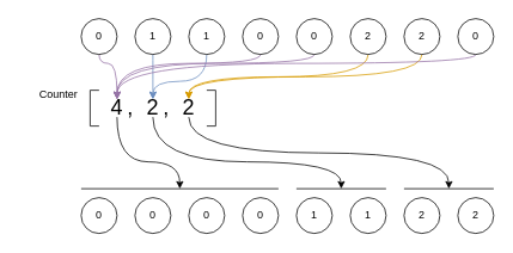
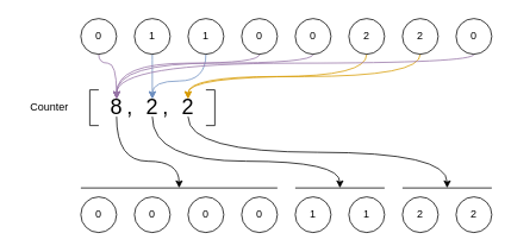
  <mxCell id="0" />
  <mxCell id="1" parent="0" />
- <mxCell id="2" value="Counter" style="text;html=1;strokeColor=none;fillColor=none;align=center;verticalAlign=middle;whiteSpace=wrap;rounded=0;" vertex="1" parent="1"><mxGeometry x="30" y="95" width="70" height="20" as="geometry" /></mxCell>
+ <mxCell id="2" value="Counter" style="text;html=1;strokeColor=none;fillColor=none;align=center;verticalAlign=middle;whiteSpace=wrap;rounded=0;" vertex="1" parent="1"><mxGeometry y="110" width="70" height="20" as="geometry" x="20" /></mxCell>
  <mxCell id="3" style="edgeStyle=orthogonalEdgeStyle;rounded=0;orthogonalLoop=1;jettySize=auto;html=1;exitX=0.5;exitY=1;exitDx=0;exitDy=0;entryX=0.5;entryY=0;entryDx=0;entryDy=0;curved=1;fillColor=#e1d5e7;strokeColor=#9673a6;" edge="1" parent="1" source="4" target="21"><mxGeometry relative="1" as="geometry"><Array as="points"><mxPoint x="110" y="70" /><mxPoint x="130" y="70" /></Array></mxGeometry></mxCell>
  <mxCell id="4" value="0" style="ellipse;whiteSpace=wrap;html=1;aspect=fixed;" vertex="1" parent="1"><mxGeometry x="90" width="40" height="40" as="geometry" y="20" /></mxCell>
  <mxCell id="5" style="edgeStyle=orthogonalEdgeStyle;rounded=0;orthogonalLoop=1;jettySize=auto;html=1;exitX=0.5;exitY=1;exitDx=0;exitDy=0;curved=1;fillColor=#dae8fc;strokeColor=#6c8ebf;" edge="1" parent="1" source="6" target="23"><mxGeometry relative="1" as="geometry"><Array as="points"><mxPoint x="170" y="70" /><mxPoint x="170" y="70" /></Array></mxGeometry></mxCell>
  <mxCell id="6" value="1" style="ellipse;whiteSpace=wrap;html=1;aspect=fixed;" vertex="1" parent="1"><mxGeometry x="150" width="40" height="40" as="geometry" y="20" /></mxCell>
  <mxCell id="7" style="edgeStyle=orthogonalEdgeStyle;rounded=0;orthogonalLoop=1;jettySize=auto;html=1;exitX=0.5;exitY=1;exitDx=0;exitDy=0;curved=1;fillColor=#dae8fc;strokeColor=#6c8ebf;" edge="1" parent="1" source="8" target="23"><mxGeometry relative="1" as="geometry"><Array as="points"><mxPoint x="230" y="90" /><mxPoint x="170" y="90" /></Array></mxGeometry></mxCell>
  <mxCell id="8" value="1" style="ellipse;whiteSpace=wrap;html=1;aspect=fixed;" vertex="1" parent="1"><mxGeometry x="210" width="40" height="40" as="geometry" y="20" /></mxCell>
  <mxCell id="9" style="edgeStyle=orthogonalEdgeStyle;rounded=0;orthogonalLoop=1;jettySize=auto;html=1;exitX=0.5;exitY=1;exitDx=0;exitDy=0;curved=1;fillColor=#e1d5e7;strokeColor=#9673a6;" edge="1" parent="1" source="10" target="21"><mxGeometry relative="1" as="geometry"><Array as="points"><mxPoint x="290" y="70" /><mxPoint x="130" y="70" /></Array></mxGeometry></mxCell>
  <mxCell id="10" value="0" style="ellipse;whiteSpace=wrap;html=1;aspect=fixed;" vertex="1" parent="1"><mxGeometry x="270" width="40" height="40" as="geometry" y="20" /></mxCell>
  <mxCell id="11" style="edgeStyle=orthogonalEdgeStyle;rounded=0;orthogonalLoop=1;jettySize=auto;html=1;exitX=0.5;exitY=1;exitDx=0;exitDy=0;curved=1;fillColor=#e1d5e7;strokeColor=#9673a6;" edge="1" parent="1" source="12" target="21"><mxGeometry relative="1" as="geometry"><Array as="points"><mxPoint x="350" y="70" /><mxPoint x="130" y="70" /></Array></mxGeometry></mxCell>
  <mxCell id="12" value="0" style="ellipse;whiteSpace=wrap;html=1;aspect=fixed;" vertex="1" parent="1"><mxGeometry x="330" width="40" height="40" as="geometry" y="20" /></mxCell>
  <mxCell id="13" style="edgeStyle=orthogonalEdgeStyle;rounded=0;orthogonalLoop=1;jettySize=auto;html=1;exitX=0.5;exitY=1;exitDx=0;exitDy=0;curved=1;fillColor=#ffe6cc;strokeColor=#d79b00;" edge="1" parent="1" source="14" target="25"><mxGeometry relative="1" as="geometry" /></mxCell>
  <mxCell id="14" value="2" style="ellipse;whiteSpace=wrap;html=1;aspect=fixed;" vertex="1" parent="1"><mxGeometry x="390" width="40" height="40" as="geometry" y="20" /></mxCell>
  <mxCell id="15" style="edgeStyle=orthogonalEdgeStyle;rounded=0;orthogonalLoop=1;jettySize=auto;html=1;exitX=0.5;exitY=1;exitDx=0;exitDy=0;curved=1;fillColor=#ffe6cc;strokeColor=#d79b00;" edge="1" parent="1" source="16" target="25"><mxGeometry relative="1" as="geometry" /></mxCell>
  <mxCell id="16" value="2" style="ellipse;whiteSpace=wrap;html=1;aspect=fixed;" vertex="1" parent="1"><mxGeometry x="450" width="40" height="40" as="geometry" y="20" /></mxCell>
  <mxCell id="17" style="edgeStyle=orthogonalEdgeStyle;rounded=0;orthogonalLoop=1;jettySize=auto;html=1;exitX=0.5;exitY=1;exitDx=0;exitDy=0;curved=1;fillColor=#e1d5e7;strokeColor=#9673a6;" edge="1" parent="1" source="18" target="21"><mxGeometry relative="1" as="geometry"><Array as="points"><mxPoint x="530" y="70" /><mxPoint x="130" y="70" /></Array></mxGeometry></mxCell>
  <mxCell id="18" value="0" style="ellipse;whiteSpace=wrap;html=1;aspect=fixed;" vertex="1" parent="1"><mxGeometry x="510" width="40" height="40" as="geometry" y="20" /></mxCell>
  <mxCell id="19" value="" style="endArrow=none;html=1;rounded=0;" edge="1" parent="1"><mxGeometry width="50" height="50" relative="1" as="geometry"><mxPoint x="110" y="140" as="sourcePoint" /><mxPoint x="110" y="100" as="targetPoint" /><Array as="points"><mxPoint x="100" y="140" /><mxPoint x="100" y="100" /></Array></mxGeometry></mxCell>
  <mxCell id="20" style="edgeStyle=orthogonalEdgeStyle;rounded=0;orthogonalLoop=1;jettySize=auto;html=1;exitX=0.5;exitY=1;exitDx=0;exitDy=0;curved=1;" edge="1" parent="1" source="21"><mxGeometry relative="1" as="geometry"><mxPoint x="200" y="210" as="targetPoint" /><Array as="points"><mxPoint x="130" y="180" /><mxPoint x="200" y="180" /></Array></mxGeometry></mxCell>
- <mxCell id="21" value="4" style="text;html=1;strokeColor=none;fillColor=none;align=center;verticalAlign=middle;whiteSpace=wrap;rounded=0;fontSize=24;" vertex="1" parent="1"><mxGeometry x="120" y="110" width="20" height="20" as="geometry" /></mxCell>
+ <mxCell id="21" value="8" style="text;html=1;strokeColor=none;fillColor=none;align=center;verticalAlign=middle;whiteSpace=wrap;rounded=0;fontSize=24;" vertex="1" parent="1"><mxGeometry x="120" y="110" width="20" height="20" as="geometry" /></mxCell>
  <mxCell id="22" style="edgeStyle=orthogonalEdgeStyle;rounded=0;orthogonalLoop=1;jettySize=auto;html=1;exitX=0.5;exitY=1;exitDx=0;exitDy=0;curved=1;" edge="1" parent="1" source="23"><mxGeometry relative="1" as="geometry"><mxPoint x="380" y="210" as="targetPoint" /><Array as="points"><mxPoint x="170" y="180" /><mxPoint x="380" y="180" /></Array></mxGeometry></mxCell>
  <mxCell id="23" value="2" style="text;html=1;strokeColor=none;fillColor=none;align=center;verticalAlign=middle;whiteSpace=wrap;rounded=0;fontSize=24;" vertex="1" parent="1"><mxGeometry x="160" y="110" width="20" height="20" as="geometry" /></mxCell>
  <mxCell id="24" style="edgeStyle=orthogonalEdgeStyle;rounded=0;orthogonalLoop=1;jettySize=auto;html=1;exitX=0.5;exitY=1;exitDx=0;exitDy=0;curved=1;" edge="1" parent="1" source="25"><mxGeometry relative="1" as="geometry"><mxPoint x="500" y="210" as="targetPoint" /></mxGeometry></mxCell>
  <mxCell id="25" value="2" style="text;html=1;strokeColor=none;fillColor=none;align=center;verticalAlign=middle;whiteSpace=wrap;rounded=0;fontSize=24;" vertex="1" parent="1"><mxGeometry x="200" y="110" width="20" height="20" as="geometry" /></mxCell>
  <mxCell id="26" value="&lt;font style=&quot;font-size: 24px;&quot;&gt;,&lt;/font&gt;" style="text;html=1;strokeColor=none;fillColor=none;align=center;verticalAlign=middle;whiteSpace=wrap;rounded=0;" vertex="1" parent="1"><mxGeometry x="140" y="105" width="10" height="30" as="geometry" /></mxCell>
  <mxCell id="27" value="&lt;font style=&quot;font-size: 24px;&quot;&gt;,&lt;/font&gt;" style="text;html=1;strokeColor=none;fillColor=none;align=center;verticalAlign=middle;whiteSpace=wrap;rounded=0;" vertex="1" parent="1"><mxGeometry x="180" y="105" width="10" height="30" as="geometry" /></mxCell>
  <mxCell id="28" value="" style="endArrow=none;html=1;rounded=0;" edge="1" parent="1"><mxGeometry width="50" height="50" relative="1" as="geometry"><mxPoint x="230" y="140" as="sourcePoint" /><mxPoint x="230" y="100" as="targetPoint" /><Array as="points"><mxPoint x="240" y="140" /><mxPoint x="240" y="100" /></Array></mxGeometry></mxCell>
  <mxCell id="29" value="0" style="ellipse;whiteSpace=wrap;html=1;aspect=fixed;" vertex="1" parent="1"><mxGeometry x="90" y="220" width="40" height="40" as="geometry" /></mxCell>
  <mxCell id="30" value="1" style="ellipse;whiteSpace=wrap;html=1;aspect=fixed;" vertex="1" parent="1"><mxGeometry x="330" y="220" width="40" height="40" as="geometry" /></mxCell>
  <mxCell id="31" value="1" style="ellipse;whiteSpace=wrap;html=1;aspect=fixed;" vertex="1" parent="1"><mxGeometry x="390" y="220" width="40" height="40" as="geometry" /></mxCell>
  <mxCell id="32" value="0" style="ellipse;whiteSpace=wrap;html=1;aspect=fixed;" vertex="1" parent="1"><mxGeometry x="150" y="220" width="40" height="40" as="geometry" /></mxCell>
  <mxCell id="33" value="0" style="ellipse;whiteSpace=wrap;html=1;aspect=fixed;" vertex="1" parent="1"><mxGeometry x="210" y="220" width="40" height="40" as="geometry" /></mxCell>
  <mxCell id="34" value="2" style="ellipse;whiteSpace=wrap;html=1;aspect=fixed;" vertex="1" parent="1"><mxGeometry x="450" y="220" width="40" height="40" as="geometry" /></mxCell>
  <mxCell id="35" value="2" style="ellipse;whiteSpace=wrap;html=1;aspect=fixed;" vertex="1" parent="1"><mxGeometry x="510" y="220" width="40" height="40" as="geometry" /></mxCell>
  <mxCell id="36" value="0" style="ellipse;whiteSpace=wrap;html=1;aspect=fixed;" vertex="1" parent="1"><mxGeometry x="270" y="220" width="40" height="40" as="geometry" /></mxCell>
  <mxCell id="37" value="" style="endArrow=none;html=1;rounded=0;" edge="1" parent="1"><mxGeometry width="50" height="50" relative="1" as="geometry"><mxPoint x="90" y="210" as="sourcePoint" /><mxPoint x="310" y="210" as="targetPoint" /></mxGeometry></mxCell>
  <mxCell id="38" value="" style="endArrow=none;html=1;rounded=0;" edge="1" parent="1"><mxGeometry width="50" height="50" relative="1" as="geometry"><mxPoint x="330" y="210" as="sourcePoint" /><mxPoint x="430" y="210" as="targetPoint" /></mxGeometry></mxCell>
  <mxCell id="39" value="" style="endArrow=none;html=1;rounded=0;" edge="1" parent="1"><mxGeometry width="50" height="50" relative="1" as="geometry"><mxPoint x="450" y="210" as="sourcePoint" /><mxPoint x="550" y="210" as="targetPoint" /></mxGeometry></mxCell>
